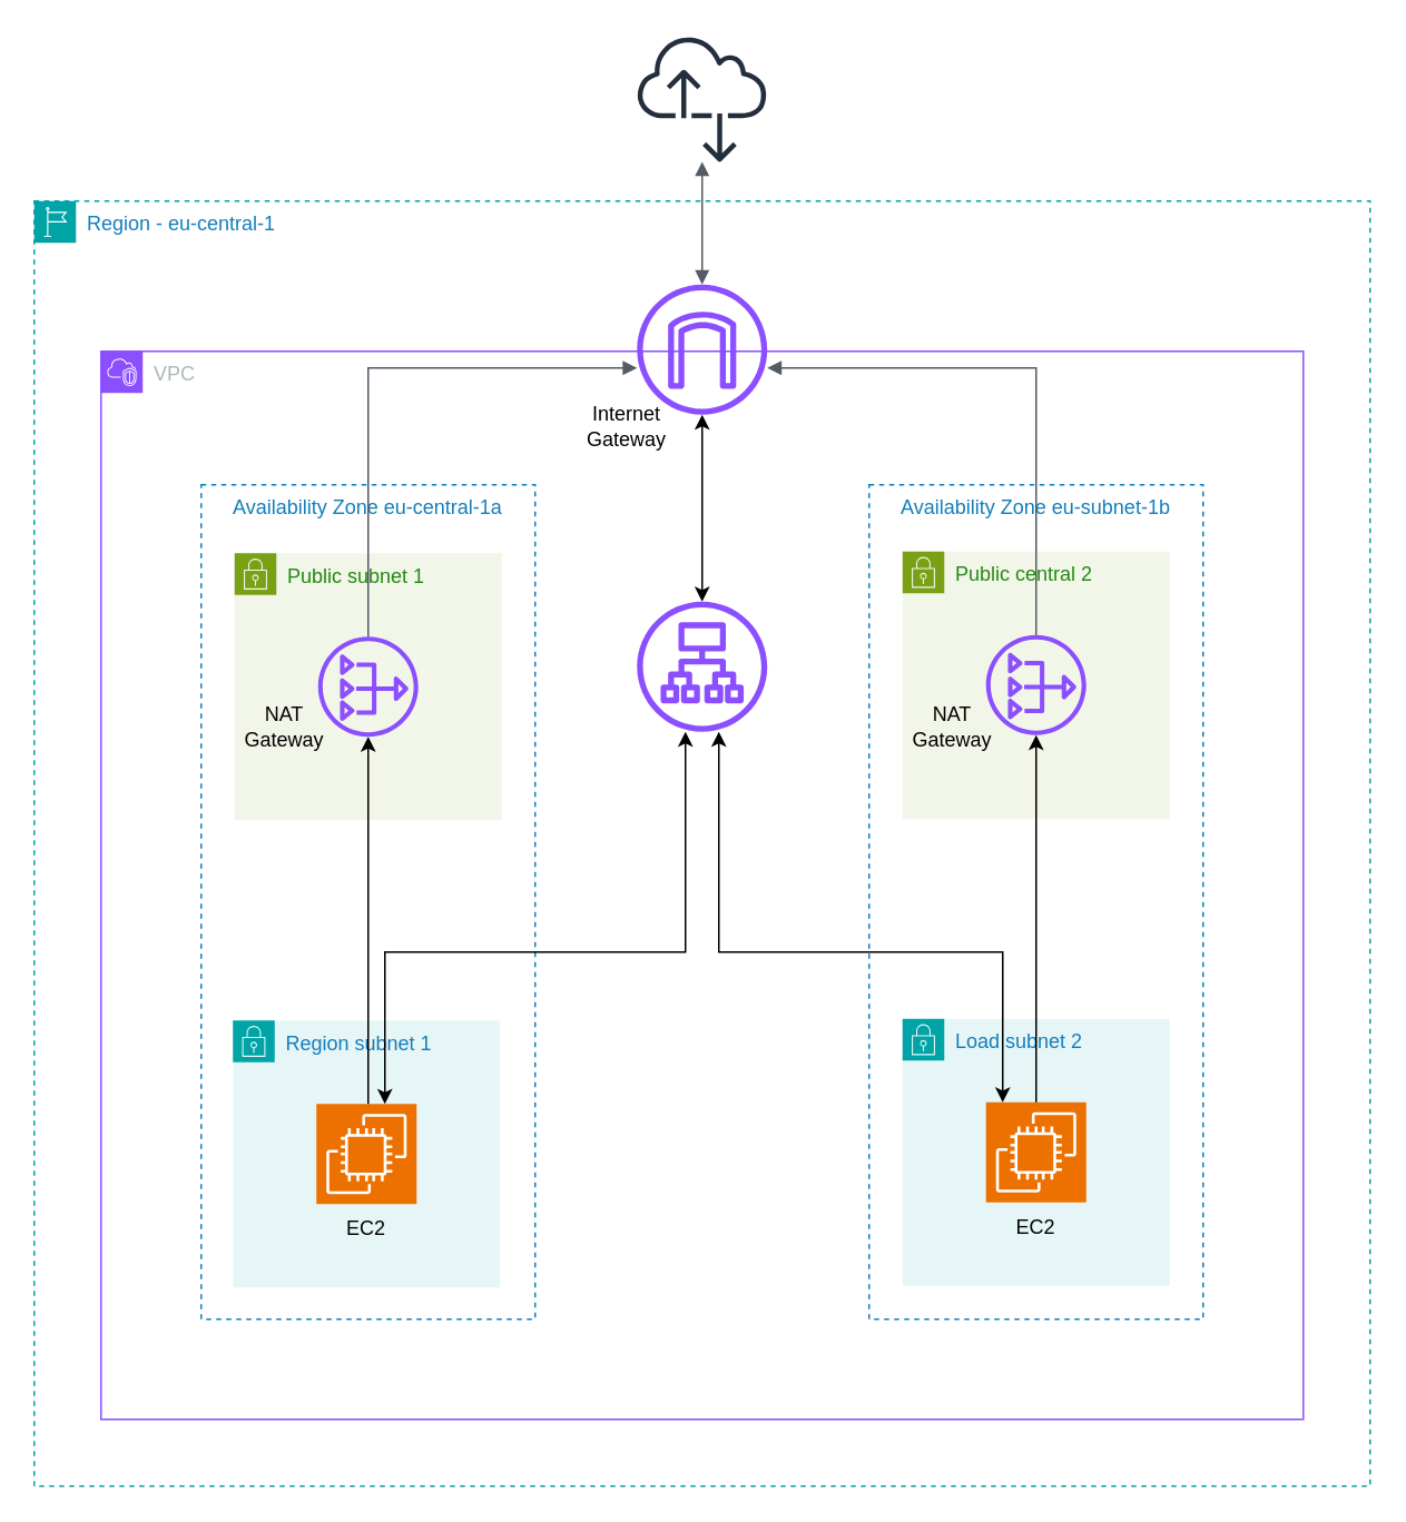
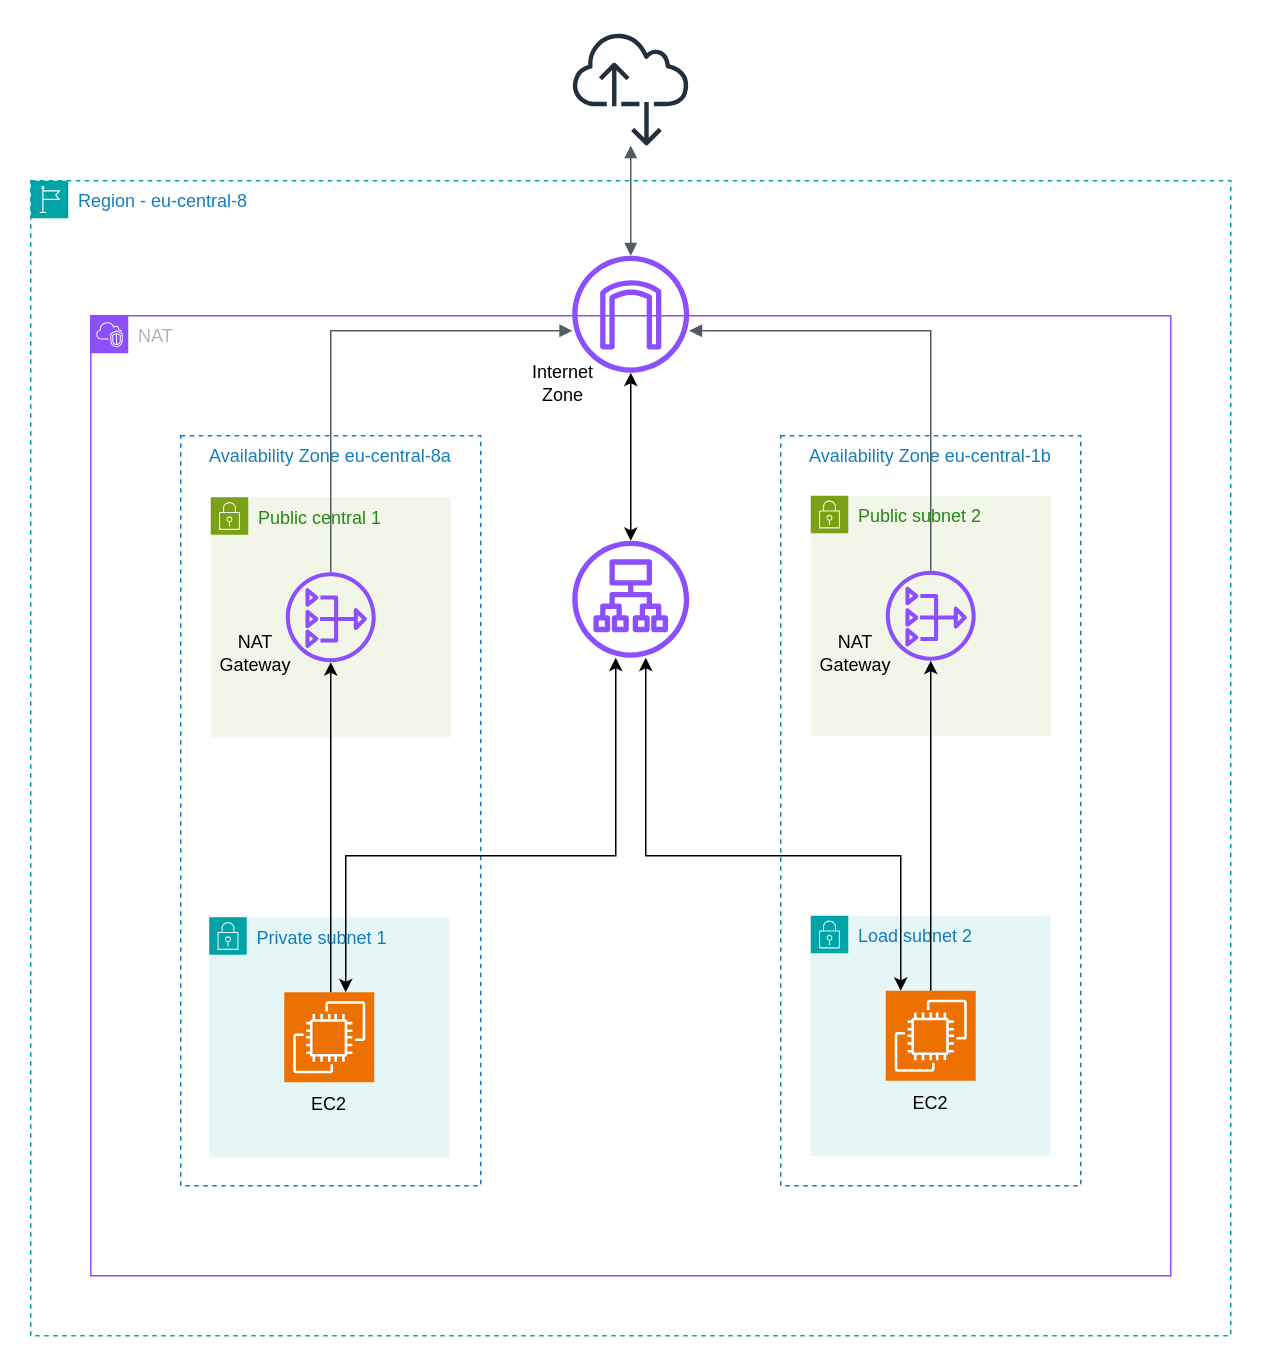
  <mxCell id="0" />
  <mxCell id="1" parent="0" />
- <mxCell id="2" value="Region - eu-central-1" style="points=[[0,0],[0.25,0],[0.5,0],[0.75,0],[1,0],[1,0.25],[1,0.5],[1,0.75],[1,1],[0.75,1],[0.5,1],[0.25,1],[0,1],[0,0.75],[0,0.5],[0,0.25]];outlineConnect=0;gradientColor=none;html=1;whiteSpace=wrap;fontSize=12;fontStyle=0;container=1;pointerEvents=0;collapsible=0;recursiveResize=0;shape=mxgraph.aws4.group;grIcon=mxgraph.aws4.group_region;strokeColor=#00A4A6;fillColor=none;verticalAlign=top;align=left;spacingLeft=30;fontColor=#147EBA;dashed=1;" vertex="1" parent="1"><mxGeometry x="20" y="120" width="800" height="770" as="geometry" /></mxCell>
+ <mxCell id="2" value="Region - eu-central-8" style="points=[[0,0],[0.25,0],[0.5,0],[0.75,0],[1,0],[1,0.25],[1,0.5],[1,0.75],[1,1],[0.75,1],[0.5,1],[0.25,1],[0,1],[0,0.75],[0,0.5],[0,0.25]];outlineConnect=0;gradientColor=none;html=1;whiteSpace=wrap;fontSize=12;fontStyle=0;container=1;pointerEvents=0;collapsible=0;recursiveResize=0;shape=mxgraph.aws4.group;grIcon=mxgraph.aws4.group_region;strokeColor=#00A4A6;fillColor=none;verticalAlign=top;align=left;spacingLeft=30;fontColor=#147EBA;dashed=1;" vertex="1" parent="1"><mxGeometry x="20" y="120" width="800" height="770" as="geometry" /></mxCell>
  <mxCell id="3" value="" style="sketch=0;outlineConnect=0;fontColor=#232F3E;gradientColor=none;fillColor=#8C4FFF;strokeColor=none;dashed=0;verticalLabelPosition=bottom;verticalAlign=top;align=center;html=1;fontSize=12;fontStyle=0;aspect=fixed;pointerEvents=1;shape=mxgraph.aws4.internet_gateway;" vertex="1" parent="2"><mxGeometry x="361" y="50" width="78" height="78" as="geometry" /></mxCell>
- <mxCell id="4" value="VPC" style="points=[[0,0],[0.25,0],[0.5,0],[0.75,0],[1,0],[1,0.25],[1,0.5],[1,0.75],[1,1],[0.75,1],[0.5,1],[0.25,1],[0,1],[0,0.75],[0,0.5],[0,0.25]];outlineConnect=0;gradientColor=none;html=1;whiteSpace=wrap;fontSize=12;fontStyle=0;container=1;pointerEvents=0;collapsible=0;recursiveResize=0;shape=mxgraph.aws4.group;grIcon=mxgraph.aws4.group_vpc2;strokeColor=#8C4FFF;fillColor=none;verticalAlign=top;align=left;spacingLeft=30;fontColor=#AAB7B8;dashed=0;" vertex="1" parent="1"><mxGeometry x="60" y="210" width="720" height="640" as="geometry" /></mxCell>
- <mxCell id="5" value="Availability Zone eu-central-1a" style="fillColor=none;strokeColor=#147EBA;dashed=1;verticalAlign=top;fontStyle=0;fontColor=#147EBA;whiteSpace=wrap;html=1;" vertex="1" parent="4"><mxGeometry x="60" y="80" width="200" height="500" as="geometry" /></mxCell>
- <mxCell id="6" value="Availability Zone eu-subnet-1b" style="fillColor=none;strokeColor=#147EBA;dashed=1;verticalAlign=top;fontStyle=0;fontColor=#147EBA;whiteSpace=wrap;html=1;" vertex="1" parent="4"><mxGeometry x="460" y="80" width="200" height="500" as="geometry" /></mxCell>
- <mxCell id="7" value="Public subnet 1" style="points=[[0,0],[0.25,0],[0.5,0],[0.75,0],[1,0],[1,0.25],[1,0.5],[1,0.75],[1,1],[0.75,1],[0.5,1],[0.25,1],[0,1],[0,0.75],[0,0.5],[0,0.25]];outlineConnect=0;gradientColor=none;html=1;whiteSpace=wrap;fontSize=12;fontStyle=0;container=1;pointerEvents=0;collapsible=0;recursiveResize=0;shape=mxgraph.aws4.group;grIcon=mxgraph.aws4.group_security_group;grStroke=0;strokeColor=#7AA116;fillColor=#F2F6E8;verticalAlign=top;align=left;spacingLeft=30;fontColor=#248814;dashed=0;" vertex="1" parent="4"><mxGeometry x="80" y="121" width="160" height="160" as="geometry" /></mxCell>
+ <mxCell id="4" value="NAT" style="points=[[0,0],[0.25,0],[0.5,0],[0.75,0],[1,0],[1,0.25],[1,0.5],[1,0.75],[1,1],[0.75,1],[0.5,1],[0.25,1],[0,1],[0,0.75],[0,0.5],[0,0.25]];outlineConnect=0;gradientColor=none;html=1;whiteSpace=wrap;fontSize=12;fontStyle=0;container=1;pointerEvents=0;collapsible=0;recursiveResize=0;shape=mxgraph.aws4.group;grIcon=mxgraph.aws4.group_vpc2;strokeColor=#8C4FFF;fillColor=none;verticalAlign=top;align=left;spacingLeft=30;fontColor=#AAB7B8;dashed=0;" vertex="1" parent="1"><mxGeometry x="60" y="210" width="720" height="640" as="geometry" /></mxCell>
+ <mxCell id="5" value="Availability Zone eu-central-8a" style="fillColor=none;strokeColor=#147EBA;dashed=1;verticalAlign=top;fontStyle=0;fontColor=#147EBA;whiteSpace=wrap;html=1;" vertex="1" parent="4"><mxGeometry x="60" y="80" width="200" height="500" as="geometry" /></mxCell>
+ <mxCell id="6" value="Availability Zone eu-central-1b" style="fillColor=none;strokeColor=#147EBA;dashed=1;verticalAlign=top;fontStyle=0;fontColor=#147EBA;whiteSpace=wrap;html=1;" vertex="1" parent="4"><mxGeometry x="460" y="80" width="200" height="500" as="geometry" /></mxCell>
+ <mxCell id="7" value="Public central 1" style="points=[[0,0],[0.25,0],[0.5,0],[0.75,0],[1,0],[1,0.25],[1,0.5],[1,0.75],[1,1],[0.75,1],[0.5,1],[0.25,1],[0,1],[0,0.75],[0,0.5],[0,0.25]];outlineConnect=0;gradientColor=none;html=1;whiteSpace=wrap;fontSize=12;fontStyle=0;container=1;pointerEvents=0;collapsible=0;recursiveResize=0;shape=mxgraph.aws4.group;grIcon=mxgraph.aws4.group_security_group;grStroke=0;strokeColor=#7AA116;fillColor=#F2F6E8;verticalAlign=top;align=left;spacingLeft=30;fontColor=#248814;dashed=0;" vertex="1" parent="4"><mxGeometry x="80" y="121" width="160" height="160" as="geometry" /></mxCell>
  <mxCell id="8" value="" style="sketch=0;outlineConnect=0;fontColor=#232F3E;gradientColor=none;fillColor=#8C4FFF;strokeColor=none;dashed=0;verticalLabelPosition=bottom;verticalAlign=top;align=center;html=1;fontSize=12;fontStyle=0;aspect=fixed;pointerEvents=1;shape=mxgraph.aws4.nat_gateway;" vertex="1" parent="7"><mxGeometry x="50" y="50" width="60" height="60" as="geometry" /></mxCell>
- <mxCell id="9" value="Public central 2" style="points=[[0,0],[0.25,0],[0.5,0],[0.75,0],[1,0],[1,0.25],[1,0.5],[1,0.75],[1,1],[0.75,1],[0.5,1],[0.25,1],[0,1],[0,0.75],[0,0.5],[0,0.25]];outlineConnect=0;gradientColor=none;html=1;whiteSpace=wrap;fontSize=12;fontStyle=0;container=1;pointerEvents=0;collapsible=0;recursiveResize=0;shape=mxgraph.aws4.group;grIcon=mxgraph.aws4.group_security_group;grStroke=0;strokeColor=#7AA116;fillColor=#F2F6E8;verticalAlign=top;align=left;spacingLeft=30;fontColor=#248814;dashed=0;" vertex="1" parent="4"><mxGeometry x="480" y="120" width="160" height="160" as="geometry" /></mxCell>
+ <mxCell id="9" value="Public subnet 2" style="points=[[0,0],[0.25,0],[0.5,0],[0.75,0],[1,0],[1,0.25],[1,0.5],[1,0.75],[1,1],[0.75,1],[0.5,1],[0.25,1],[0,1],[0,0.75],[0,0.5],[0,0.25]];outlineConnect=0;gradientColor=none;html=1;whiteSpace=wrap;fontSize=12;fontStyle=0;container=1;pointerEvents=0;collapsible=0;recursiveResize=0;shape=mxgraph.aws4.group;grIcon=mxgraph.aws4.group_security_group;grStroke=0;strokeColor=#7AA116;fillColor=#F2F6E8;verticalAlign=top;align=left;spacingLeft=30;fontColor=#248814;dashed=0;" vertex="1" parent="4"><mxGeometry x="480" y="120" width="160" height="160" as="geometry" /></mxCell>
  <mxCell id="10" value="NAT Gateway" style="text;strokeColor=none;align=center;fillColor=none;html=1;verticalAlign=middle;whiteSpace=wrap;rounded=0;" vertex="1" parent="9"><mxGeometry y="90" width="60" height="30" as="geometry" /></mxCell>
- <mxCell id="11" value="Region subnet 1" style="points=[[0,0],[0.25,0],[0.5,0],[0.75,0],[1,0],[1,0.25],[1,0.5],[1,0.75],[1,1],[0.75,1],[0.5,1],[0.25,1],[0,1],[0,0.75],[0,0.5],[0,0.25]];outlineConnect=0;gradientColor=none;html=1;whiteSpace=wrap;fontSize=12;fontStyle=0;container=1;pointerEvents=0;collapsible=0;recursiveResize=0;shape=mxgraph.aws4.group;grIcon=mxgraph.aws4.group_security_group;grStroke=0;strokeColor=#00A4A6;fillColor=#E6F6F7;verticalAlign=top;align=left;spacingLeft=30;fontColor=#147EBA;dashed=0;" vertex="1" parent="4"><mxGeometry x="79" y="401" width="160" height="160" as="geometry" /></mxCell>
+ <mxCell id="11" value="Private subnet 1" style="points=[[0,0],[0.25,0],[0.5,0],[0.75,0],[1,0],[1,0.25],[1,0.5],[1,0.75],[1,1],[0.75,1],[0.5,1],[0.25,1],[0,1],[0,0.75],[0,0.5],[0,0.25]];outlineConnect=0;gradientColor=none;html=1;whiteSpace=wrap;fontSize=12;fontStyle=0;container=1;pointerEvents=0;collapsible=0;recursiveResize=0;shape=mxgraph.aws4.group;grIcon=mxgraph.aws4.group_security_group;grStroke=0;strokeColor=#00A4A6;fillColor=#E6F6F7;verticalAlign=top;align=left;spacingLeft=30;fontColor=#147EBA;dashed=0;" vertex="1" parent="4"><mxGeometry x="79" y="401" width="160" height="160" as="geometry" /></mxCell>
  <mxCell id="12" value="" style="sketch=0;points=[[0,0,0],[0.25,0,0],[0.5,0,0],[0.75,0,0],[1,0,0],[0,1,0],[0.25,1,0],[0.5,1,0],[0.75,1,0],[1,1,0],[0,0.25,0],[0,0.5,0],[0,0.75,0],[1,0.25,0],[1,0.5,0],[1,0.75,0]];outlineConnect=0;fontColor=#232F3E;fillColor=#ED7100;strokeColor=#ffffff;dashed=0;verticalLabelPosition=bottom;verticalAlign=top;align=center;html=1;fontSize=12;fontStyle=0;aspect=fixed;shape=mxgraph.aws4.resourceIcon;resIcon=mxgraph.aws4.ec2;" vertex="1" parent="11"><mxGeometry x="50" y="50" width="60" height="60" as="geometry" /></mxCell>
  <mxCell id="13" value="EC2" style="text;strokeColor=none;align=center;fillColor=none;html=1;verticalAlign=middle;whiteSpace=wrap;rounded=0;" vertex="1" parent="11"><mxGeometry x="50" y="110" width="60" height="30" as="geometry" /></mxCell>
  <mxCell id="14" value="Load subnet 2" style="points=[[0,0],[0.25,0],[0.5,0],[0.75,0],[1,0],[1,0.25],[1,0.5],[1,0.75],[1,1],[0.75,1],[0.5,1],[0.25,1],[0,1],[0,0.75],[0,0.5],[0,0.25]];outlineConnect=0;gradientColor=none;html=1;whiteSpace=wrap;fontSize=12;fontStyle=0;container=1;pointerEvents=0;collapsible=0;recursiveResize=0;shape=mxgraph.aws4.group;grIcon=mxgraph.aws4.group_security_group;grStroke=0;strokeColor=#00A4A6;fillColor=#E6F6F7;verticalAlign=top;align=left;spacingLeft=30;fontColor=#147EBA;dashed=0;" vertex="1" parent="4"><mxGeometry x="480" y="400" width="160" height="160" as="geometry" /></mxCell>
  <mxCell id="15" value="" style="sketch=0;points=[[0,0,0],[0.25,0,0],[0.5,0,0],[0.75,0,0],[1,0,0],[0,1,0],[0.25,1,0],[0.5,1,0],[0.75,1,0],[1,1,0],[0,0.25,0],[0,0.5,0],[0,0.75,0],[1,0.25,0],[1,0.5,0],[1,0.75,0]];outlineConnect=0;fontColor=#232F3E;fillColor=#ED7100;strokeColor=#ffffff;dashed=0;verticalLabelPosition=bottom;verticalAlign=top;align=center;html=1;fontSize=12;fontStyle=0;aspect=fixed;shape=mxgraph.aws4.resourceIcon;resIcon=mxgraph.aws4.ec2;" vertex="1" parent="14"><mxGeometry x="50" y="50" width="60" height="60" as="geometry" /></mxCell>
  <mxCell id="16" value="EC2" style="text;strokeColor=none;align=center;fillColor=none;html=1;verticalAlign=middle;whiteSpace=wrap;rounded=0;" vertex="1" parent="14"><mxGeometry x="50" y="110" width="60" height="30" as="geometry" /></mxCell>
  <mxCell id="17" value="" style="edgeStyle=orthogonalEdgeStyle;rounded=0;orthogonalLoop=1;jettySize=auto;html=1;startArrow=classic;startFill=1;" edge="1" parent="4" source="18" target="12"><mxGeometry relative="1" as="geometry"><mxPoint x="360" y="308.001" as="targetPoint" /><Array as="points"><mxPoint x="350" y="360" /><mxPoint x="170" y="360" /></Array></mxGeometry></mxCell>
  <mxCell id="18" value="" style="sketch=0;outlineConnect=0;fontColor=#232F3E;gradientColor=none;fillColor=#8C4FFF;strokeColor=none;dashed=0;verticalLabelPosition=bottom;verticalAlign=top;align=center;html=1;fontSize=12;fontStyle=0;aspect=fixed;pointerEvents=1;shape=mxgraph.aws4.application_load_balancer;" vertex="1" parent="4"><mxGeometry x="321" y="150" width="78" height="78" as="geometry" /></mxCell>
  <mxCell id="19" value="" style="sketch=0;outlineConnect=0;fontColor=#232F3E;gradientColor=none;fillColor=#8C4FFF;strokeColor=none;dashed=0;verticalLabelPosition=bottom;verticalAlign=top;align=center;html=1;fontSize=12;fontStyle=0;aspect=fixed;pointerEvents=1;shape=mxgraph.aws4.nat_gateway;" vertex="1" parent="4"><mxGeometry x="530" y="170" width="60" height="60" as="geometry" /></mxCell>
  <mxCell id="20" value="" style="edgeStyle=orthogonalEdgeStyle;rounded=0;orthogonalLoop=1;jettySize=auto;html=1;startArrow=classic;startFill=1;" edge="1" parent="4" source="18" target="15"><mxGeometry relative="1" as="geometry"><mxPoint x="450.5" y="233" as="sourcePoint" /><mxPoint x="269.5" y="447" as="targetPoint" /><Array as="points"><mxPoint x="370" y="360" /><mxPoint x="540" y="360" /></Array></mxGeometry></mxCell>
  <mxCell id="21" value="NAT Gateway" style="text;strokeColor=none;align=center;fillColor=none;html=1;verticalAlign=middle;whiteSpace=wrap;rounded=0;" vertex="1" parent="4"><mxGeometry x="80" y="210" width="60" height="30" as="geometry" /></mxCell>
  <mxCell id="22" value="" style="edgeStyle=orthogonalEdgeStyle;rounded=0;orthogonalLoop=1;jettySize=auto;html=1;" edge="1" parent="4" source="12" target="8"><mxGeometry relative="1" as="geometry"><mxPoint x="150" y="332" as="targetPoint" /><Array as="points"><mxPoint x="160" y="390" /><mxPoint x="160" y="390" /></Array></mxGeometry></mxCell>
  <mxCell id="23" value="" style="edgeStyle=orthogonalEdgeStyle;rounded=0;orthogonalLoop=1;jettySize=auto;html=1;" edge="1" parent="4" source="15" target="19"><mxGeometry relative="1" as="geometry"><mxPoint x="550" y="390" as="sourcePoint" /><mxPoint x="551.25" y="228" as="targetPoint" /></mxGeometry></mxCell>
- <mxCell id="24" value="Internet Gateway" style="text;strokeColor=none;align=center;fillColor=none;html=1;verticalAlign=middle;whiteSpace=wrap;rounded=0;" vertex="1" parent="4"><mxGeometry x="285" y="30" width="60" height="30" as="geometry" /></mxCell>
+ <mxCell id="24" value="Internet Zone" style="text;strokeColor=none;align=center;fillColor=none;html=1;verticalAlign=middle;whiteSpace=wrap;rounded=0;" vertex="1" parent="4"><mxGeometry x="285" y="30" width="60" height="30" as="geometry" /></mxCell>
  <mxCell id="25" value="" style="sketch=0;outlineConnect=0;fontColor=#232F3E;gradientColor=none;fillColor=#232F3D;strokeColor=none;dashed=0;verticalLabelPosition=bottom;verticalAlign=top;align=center;html=1;fontSize=12;fontStyle=0;aspect=fixed;pointerEvents=1;shape=mxgraph.aws4.internet_alt2;" vertex="1" parent="1"><mxGeometry x="381" y="20" width="78" height="78" as="geometry" /></mxCell>
  <mxCell id="26" value="" style="edgeStyle=orthogonalEdgeStyle;rounded=0;orthogonalLoop=1;jettySize=auto;html=1;startArrow=classic;startFill=1;" edge="1" parent="1" source="3" target="18"><mxGeometry relative="1" as="geometry"><mxPoint x="420" y="337" as="targetPoint" /></mxGeometry></mxCell>
  <mxCell id="27" value="" style="edgeStyle=orthogonalEdgeStyle;html=1;endArrow=none;elbow=vertical;startArrow=block;startFill=1;strokeColor=#545B64;rounded=0;" edge="1" parent="1" source="3" target="8"><mxGeometry width="100" relative="1" as="geometry"><mxPoint x="260" y="400" as="sourcePoint" /><mxPoint x="360" y="400" as="targetPoint" /><Array as="points"><mxPoint x="220" y="220" /></Array></mxGeometry></mxCell>
  <mxCell id="28" value="" style="edgeStyle=orthogonalEdgeStyle;html=1;endArrow=none;elbow=vertical;startArrow=block;startFill=1;strokeColor=#545B64;rounded=0;" edge="1" parent="1" source="3" target="19"><mxGeometry width="100" relative="1" as="geometry"><mxPoint x="510" y="250" as="sourcePoint" /><mxPoint x="610" y="250" as="targetPoint" /><Array as="points"><mxPoint x="620" y="220" /></Array></mxGeometry></mxCell>
  <mxCell id="29" value="" style="edgeStyle=orthogonalEdgeStyle;html=1;endArrow=block;elbow=vertical;startArrow=block;startFill=1;endFill=1;strokeColor=#545B64;rounded=0;" edge="1" parent="1" source="3" target="25"><mxGeometry width="100" relative="1" as="geometry"><mxPoint x="360" y="400" as="sourcePoint" /><mxPoint x="260" y="400" as="targetPoint" /></mxGeometry></mxCell>
